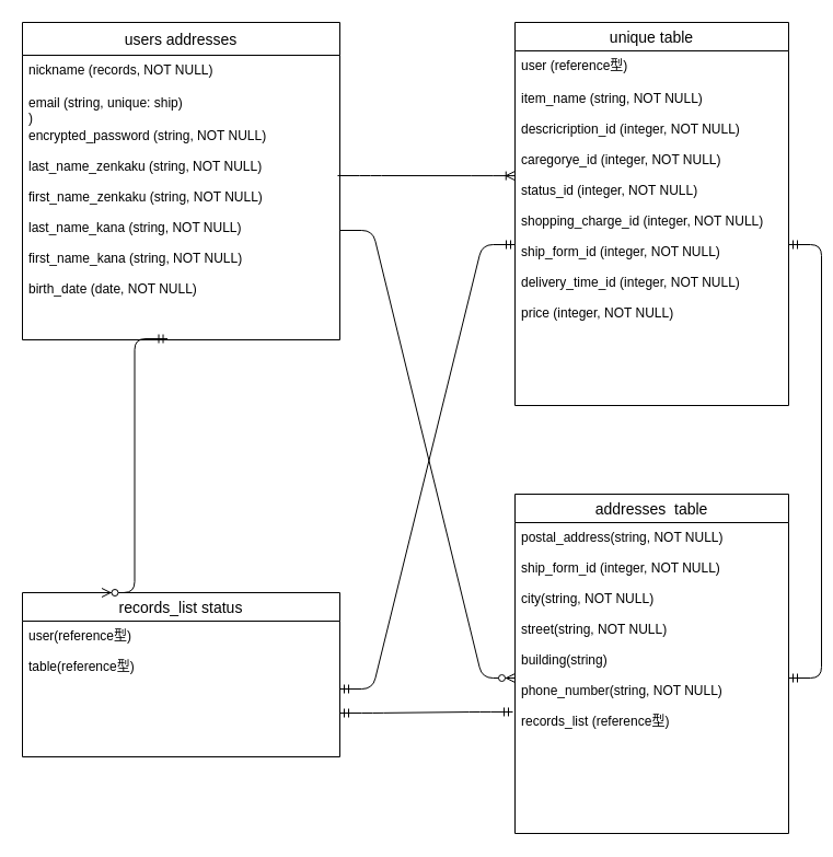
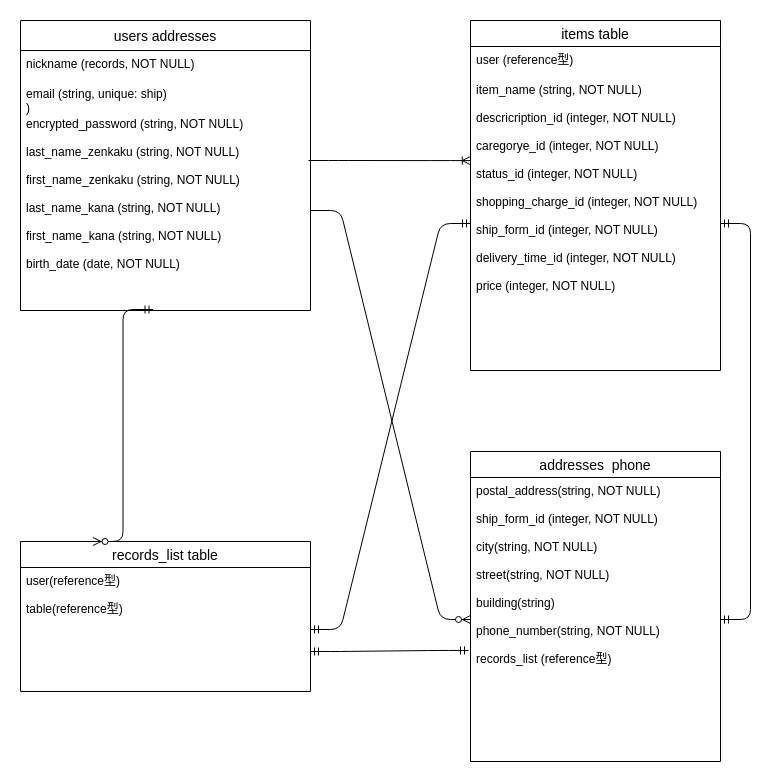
  <mxCell id="0" />
  <mxCell id="1" parent="0" />
  <mxCell id="2" value="users addresses" style="swimlane;fontStyle=0;childLayout=stackLayout;horizontal=1;startSize=30;horizontalStack=0;resizeParent=1;resizeParentMax=0;resizeLast=0;collapsible=1;marginBottom=0;align=center;fontSize=14;" parent="1" vertex="1"><mxGeometry x="20" y="20" width="290" height="290" as="geometry"><mxRectangle x="20" y="39" width="100" height="30" as="alternateBounds" /></mxGeometry></mxCell>
  <mxCell id="3" value="nickname (records, NOT NULL)" style="text;strokeColor=none;fillColor=none;spacingLeft=4;spacingRight=4;overflow=hidden;rotatable=0;points=[[0,0.5],[1,0.5]];portConstraint=eastwest;fontSize=12;" parent="2" vertex="1"><mxGeometry y="30" width="290" height="30" as="geometry" /></mxCell>
  <mxCell id="4" value="email (string, unique: ship)&#10;)" style="text;strokeColor=none;fillColor=none;spacingLeft=4;spacingRight=4;overflow=hidden;rotatable=0;points=[[0,0.5],[1,0.5]];portConstraint=eastwest;fontSize=12;" parent="2" vertex="1"><mxGeometry y="60" width="290" height="30" as="geometry" /></mxCell>
  <mxCell id="5" value="encrypted_password (string, NOT NULL)&#10;&#10;last_name_zenkaku (string, NOT NULL)&#10;&#10;first_name_zenkaku (string, NOT NULL)&#10;&#10;last_name_kana (string, NOT NULL)&#10;&#10;first_name_kana (string, NOT NULL)&#10;&#10;birth_date (date, NOT NULL)&#10;" style="text;strokeColor=none;fillColor=none;spacingLeft=4;spacingRight=4;overflow=hidden;rotatable=0;points=[[0,0.5],[1,0.5]];portConstraint=eastwest;fontSize=12;" parent="2" vertex="1"><mxGeometry y="90" width="290" height="200" as="geometry" /></mxCell>
- <mxCell id="6" value="addresses  table" style="swimlane;fontStyle=0;childLayout=stackLayout;horizontal=1;startSize=26;horizontalStack=0;resizeParent=1;resizeParentMax=0;resizeLast=0;collapsible=1;marginBottom=0;align=center;fontSize=14;" parent="1" vertex="1"><mxGeometry x="470" y="451" width="250" height="310" as="geometry" /></mxCell>
+ <mxCell id="6" value="addresses  phone" style="swimlane;fontStyle=0;childLayout=stackLayout;horizontal=1;startSize=26;horizontalStack=0;resizeParent=1;resizeParentMax=0;resizeLast=0;collapsible=1;marginBottom=0;align=center;fontSize=14;" parent="1" vertex="1"><mxGeometry x="470" y="451" width="250" height="310" as="geometry" /></mxCell>
  <mxCell id="7" value="postal_address(string, NOT NULL)&#10;&#10;ship_form_id (integer, NOT NULL)&#10;&#10;city(string, NOT NULL)&#10;&#10;street(string, NOT NULL)&#10;&#10;building(string)&#10;&#10;phone_number(string, NOT NULL)&#10;&#10;records_list (reference型)" style="text;strokeColor=none;fillColor=none;spacingLeft=4;spacingRight=4;overflow=hidden;rotatable=0;points=[[0,0.5],[1,0.5]];portConstraint=eastwest;fontSize=12;" parent="6" vertex="1"><mxGeometry y="26" width="250" height="284" as="geometry" /></mxCell>
- <mxCell id="8" value="unique table" style="swimlane;fontStyle=0;childLayout=stackLayout;horizontal=1;startSize=26;horizontalStack=0;resizeParent=1;resizeParentMax=0;resizeLast=0;collapsible=1;marginBottom=0;align=center;fontSize=14;" parent="1" vertex="1"><mxGeometry x="470" y="20" width="250" height="350" as="geometry" /></mxCell>
+ <mxCell id="8" value="items table" style="swimlane;fontStyle=0;childLayout=stackLayout;horizontal=1;startSize=26;horizontalStack=0;resizeParent=1;resizeParentMax=0;resizeLast=0;collapsible=1;marginBottom=0;align=center;fontSize=14;" parent="1" vertex="1"><mxGeometry x="470" y="20" width="250" height="350" as="geometry" /></mxCell>
  <mxCell id="9" value="user (reference型)" style="text;strokeColor=none;fillColor=none;spacingLeft=4;spacingRight=4;overflow=hidden;rotatable=0;points=[[0,0.5],[1,0.5]];portConstraint=eastwest;fontSize=12;" parent="8" vertex="1"><mxGeometry y="26" width="250" height="30" as="geometry" /></mxCell>
  <mxCell id="10" value="item_name (string, NOT NULL)&#10;&#10;descricription_id (integer, NOT NULL)&#10;&#10;caregorye_id (integer, NOT NULL)&#10;&#10;status_id (integer, NOT NULL)&#10;&#10;shopping_charge_id (integer, NOT NULL)&#10;&#10;ship_form_id (integer, NOT NULL)&#10;&#10;delivery_time_id (integer, NOT NULL)&#10;&#10;price (integer, NOT NULL)&#10;&#10;" style="text;strokeColor=none;fillColor=none;spacingLeft=4;spacingRight=4;overflow=hidden;rotatable=0;points=[[0,0.5],[1,0.5]];portConstraint=eastwest;fontSize=12;" parent="8" vertex="1"><mxGeometry y="56" width="250" height="294" as="geometry" /></mxCell>
  <mxCell id="11" value="" style="edgeStyle=entityRelationEdgeStyle;fontSize=12;html=1;endArrow=ERoneToMany;entryX=-0.001;entryY=0.286;entryDx=0;entryDy=0;entryPerimeter=0;" edge="1" parent="1" target="10"><mxGeometry width="100" height="100" relative="1" as="geometry"><mxPoint x="308" y="160" as="sourcePoint" /><mxPoint x="490" y="180" as="targetPoint" /></mxGeometry></mxCell>
  <mxCell id="12" value="" style="edgeStyle=entityRelationEdgeStyle;fontSize=12;html=1;endArrow=ERzeroToMany;endFill=1;exitX=1;exitY=0.5;exitDx=0;exitDy=0;" edge="1" parent="1" source="5" target="7"><mxGeometry width="100" height="100" relative="1" as="geometry"><mxPoint x="140" y="381" as="sourcePoint" /><mxPoint x="490" y="621" as="targetPoint" /></mxGeometry></mxCell>
- <mxCell id="13" value="records_list status" style="swimlane;fontStyle=0;childLayout=stackLayout;horizontal=1;startSize=26;horizontalStack=0;resizeParent=1;resizeParentMax=0;resizeLast=0;collapsible=1;marginBottom=0;align=center;fontSize=14;" vertex="1" parent="1"><mxGeometry x="20" y="541" width="290" height="150" as="geometry" /></mxCell>
+ <mxCell id="13" value="records_list table" style="swimlane;fontStyle=0;childLayout=stackLayout;horizontal=1;startSize=26;horizontalStack=0;resizeParent=1;resizeParentMax=0;resizeLast=0;collapsible=1;marginBottom=0;align=center;fontSize=14;" vertex="1" parent="1"><mxGeometry x="20" y="541" width="290" height="150" as="geometry" /></mxCell>
  <mxCell id="14" value="user(reference型)&#10;&#10;table(reference型)" style="text;strokeColor=none;fillColor=none;spacingLeft=4;spacingRight=4;overflow=hidden;rotatable=0;points=[[0,0.5],[1,0.5]];portConstraint=eastwest;fontSize=12;" vertex="1" parent="13"><mxGeometry y="26" width="290" height="124" as="geometry" /></mxCell>
  <mxCell id="15" value="" style="edgeStyle=entityRelationEdgeStyle;fontSize=12;html=1;endArrow=ERmandOne;startArrow=ERmandOne;" edge="1" parent="1" source="14" target="10"><mxGeometry width="100" height="100" relative="1" as="geometry"><mxPoint x="310" y="621" as="sourcePoint" /><mxPoint x="10" y="231" as="targetPoint" /></mxGeometry></mxCell>
  <mxCell id="16" value="" style="edgeStyle=entityRelationEdgeStyle;fontSize=12;html=1;endArrow=ERmandOne;startArrow=ERmandOne;exitX=1;exitY=0.5;exitDx=0;exitDy=0;entryX=1;entryY=0.5;entryDx=0;entryDy=0;" edge="1" parent="1" source="7" target="10"><mxGeometry width="100" height="100" relative="1" as="geometry"><mxPoint x="320" y="629" as="sourcePoint" /><mxPoint x="510" y="233" as="targetPoint" /></mxGeometry></mxCell>
  <mxCell id="17" value="" style="edgeStyle=entityRelationEdgeStyle;fontSize=12;html=1;endArrow=ERmandOne;startArrow=ERmandOne;entryX=-0.008;entryY=0.609;entryDx=0;entryDy=0;entryPerimeter=0;" edge="1" parent="1" target="7"><mxGeometry width="100" height="100" relative="1" as="geometry"><mxPoint x="310" y="651" as="sourcePoint" /><mxPoint x="410" y="551" as="targetPoint" /></mxGeometry></mxCell>
  <mxCell id="18" value="" style="edgeStyle=entityRelationEdgeStyle;fontSize=12;html=1;endArrow=ERzeroToMany;startArrow=ERmandOne;entryX=0.25;entryY=0;entryDx=0;entryDy=0;exitX=0.457;exitY=0.995;exitDx=0;exitDy=0;exitPerimeter=0;" edge="1" parent="1" source="5" target="13"><mxGeometry width="100" height="100" relative="1" as="geometry"><mxPoint x="40" y="381" as="sourcePoint" /><mxPoint x="310" y="391" as="targetPoint" /></mxGeometry></mxCell>
